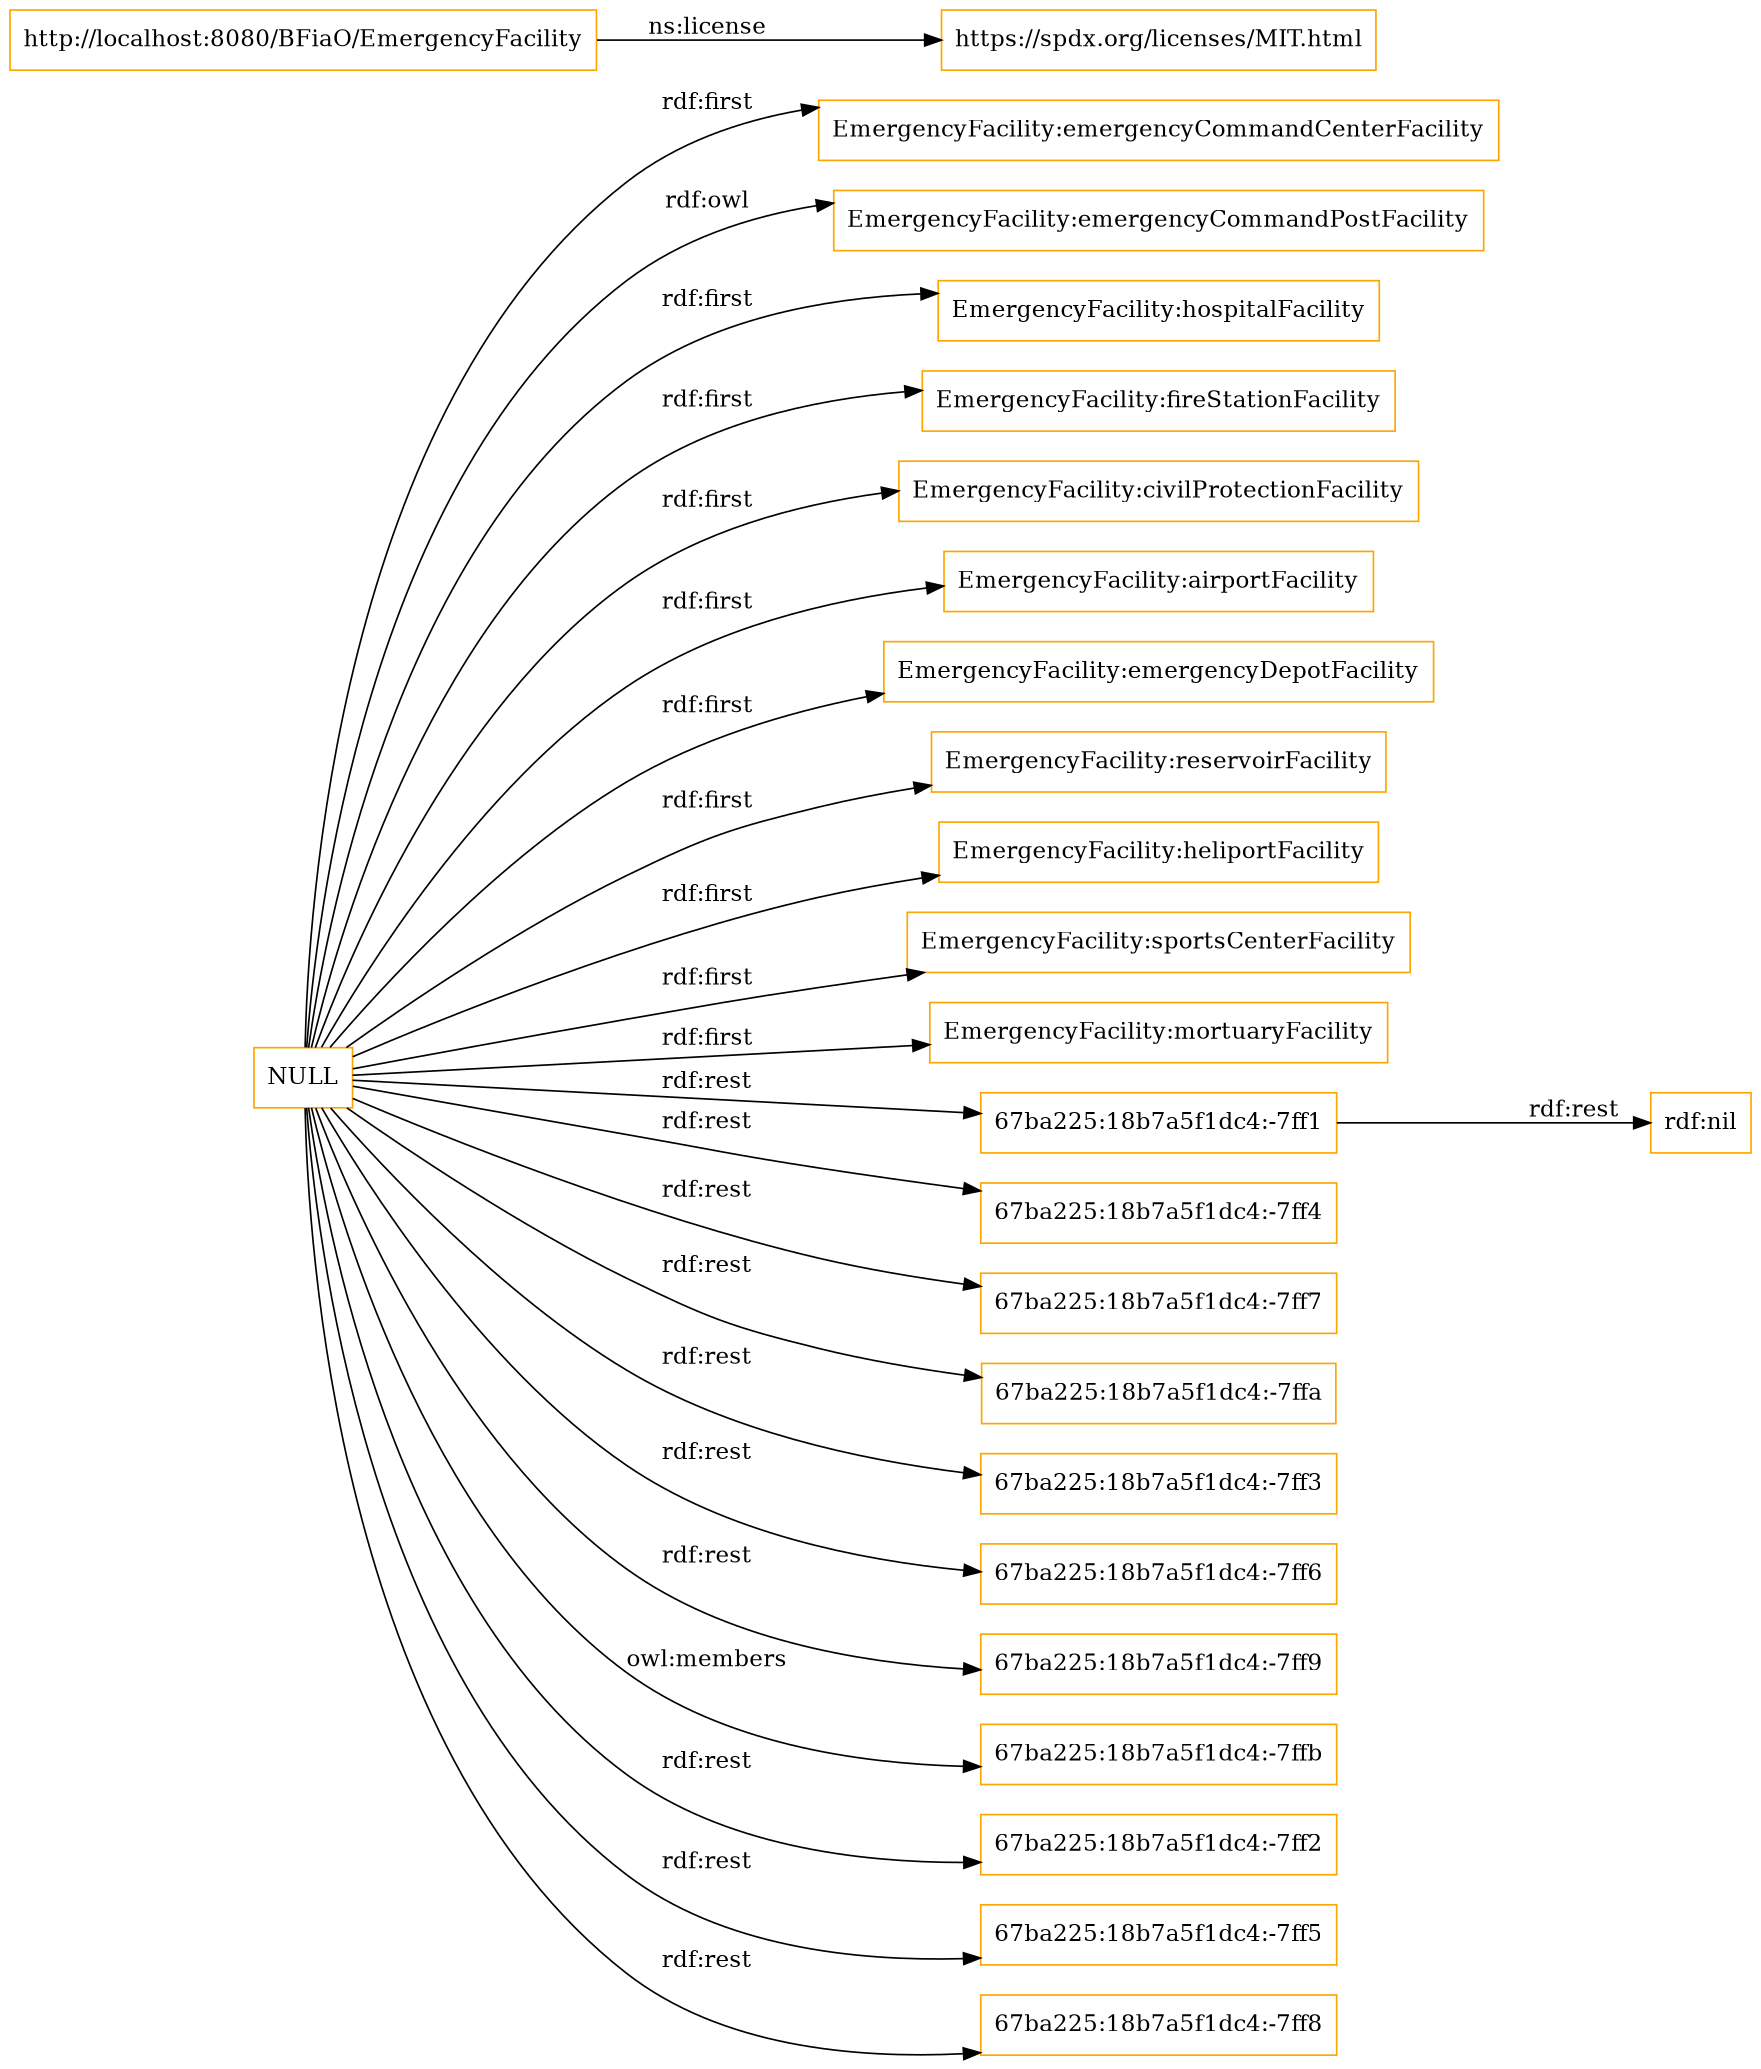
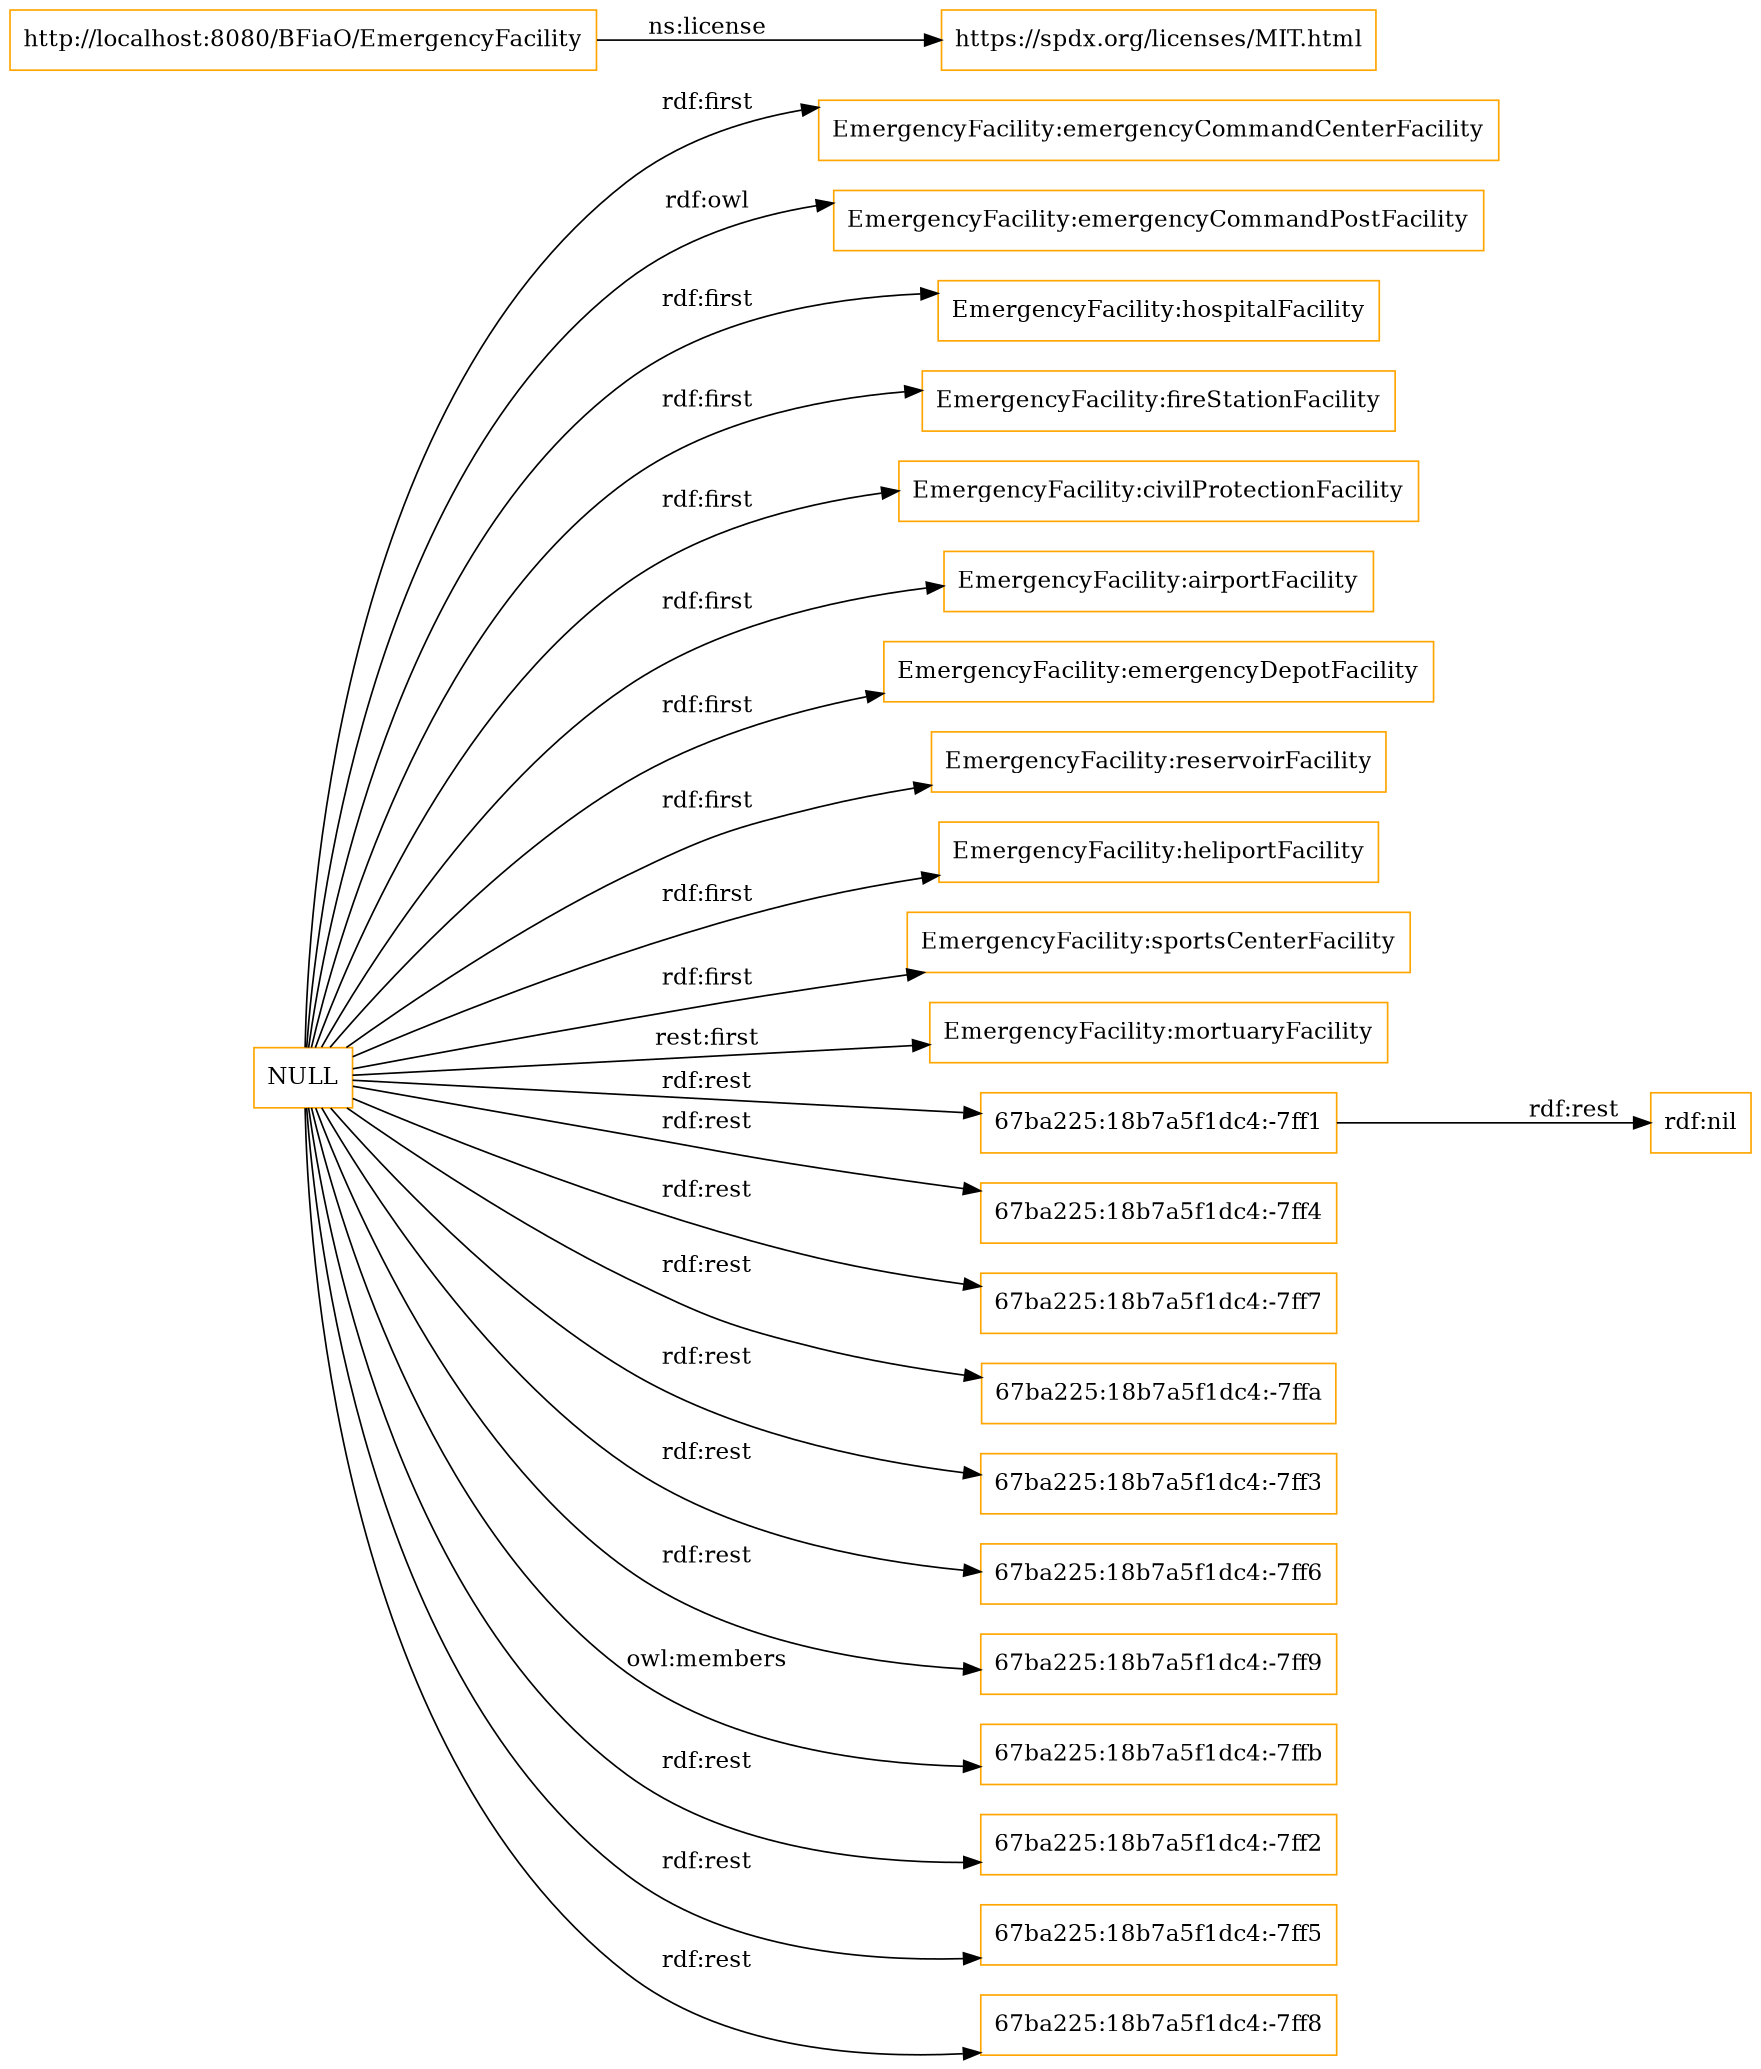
  digraph {
    rankdir=LR
    node [color=orange shape=rectangle]
    NULL
    "EmergencyFacility:emergencyCommandCenterFacility"
    "EmergencyFacility:emergencyCommandPostFacility"
    "EmergencyFacility:hospitalFacility"
    "EmergencyFacility:fireStationFacility"
    "EmergencyFacility:civilProtectionFacility"
    "EmergencyFacility:airportFacility"
    "EmergencyFacility:emergencyDepotFacility"
    "EmergencyFacility:reservoirFacility"
    "EmergencyFacility:heliportFacility"
    "EmergencyFacility:sportsCenterFacility"
    "EmergencyFacility:mortuaryFacility"
    "67ba225:18b7a5f1dc4:-7ff1"
    "67ba225:18b7a5f1dc4:-7ff4"
    "67ba225:18b7a5f1dc4:-7ff7"
    "67ba225:18b7a5f1dc4:-7ffa"
    "67ba225:18b7a5f1dc4:-7ff3"
    "67ba225:18b7a5f1dc4:-7ff6"
    "67ba225:18b7a5f1dc4:-7ff9"
    "67ba225:18b7a5f1dc4:-7ffb"
    "67ba225:18b7a5f1dc4:-7ff2"
    "67ba225:18b7a5f1dc4:-7ff5"
    "67ba225:18b7a5f1dc4:-7ff8"
    "rdf:nil"
    "http://localhost:8080/BFiaO/EmergencyFacility"
    "https://spdx.org/licenses/MIT.html"
    NULL -> "EmergencyFacility:emergencyCommandCenterFacility" [label="rdf:first"]
    NULL -> "EmergencyFacility:emergencyCommandPostFacility" [label="rdf:owl"]
    NULL -> "EmergencyFacility:hospitalFacility" [label="rdf:first"]
    NULL -> "EmergencyFacility:fireStationFacility" [label="rdf:first"]
    NULL -> "EmergencyFacility:civilProtectionFacility" [label="rdf:first"]
    NULL -> "EmergencyFacility:airportFacility" [label="rdf:first"]
    NULL -> "EmergencyFacility:emergencyDepotFacility" [label="rdf:first"]
    NULL -> "EmergencyFacility:reservoirFacility" [label="rdf:first"]
    NULL -> "EmergencyFacility:heliportFacility" [label="rdf:first"]
    NULL -> "EmergencyFacility:sportsCenterFacility" [label="rdf:first"]
-   NULL -> "EmergencyFacility:mortuaryFacility" [label="rdf:first"]
+   NULL -> "EmergencyFacility:mortuaryFacility" [label="rest:first"]
    NULL -> "67ba225:18b7a5f1dc4:-7ff1" [label="rdf:rest"]
    NULL -> "67ba225:18b7a5f1dc4:-7ff4" [label="rdf:rest"]
    NULL -> "67ba225:18b7a5f1dc4:-7ff7" [label="rdf:rest"]
    NULL -> "67ba225:18b7a5f1dc4:-7ffa" [label="rdf:rest"]
    NULL -> "67ba225:18b7a5f1dc4:-7ff3" [label="rdf:rest"]
    NULL -> "67ba225:18b7a5f1dc4:-7ff6" [label="rdf:rest"]
    NULL -> "67ba225:18b7a5f1dc4:-7ff9" [label="rdf:rest"]
    NULL -> "67ba225:18b7a5f1dc4:-7ffb" [label="owl:members"]
    NULL -> "67ba225:18b7a5f1dc4:-7ff2" [label="rdf:rest"]
    NULL -> "67ba225:18b7a5f1dc4:-7ff5" [label="rdf:rest"]
    NULL -> "67ba225:18b7a5f1dc4:-7ff8" [label="rdf:rest"]
    "67ba225:18b7a5f1dc4:-7ff1" -> "rdf:nil" [label="rdf:rest"]
    "http://localhost:8080/BFiaO/EmergencyFacility" -> "https://spdx.org/licenses/MIT.html" [label="ns:license"]
  }
